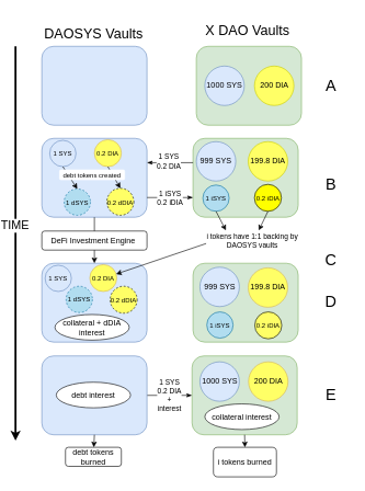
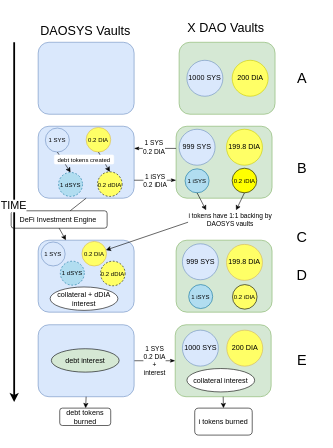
  <mxCell id="0" />
  <mxCell id="1" parent="0" />
  <mxCell id="2" value="" style="rounded=1;whiteSpace=wrap;html=1;fillColor=#dae8fc;strokeColor=#6c8ebf;" vertex="1" parent="1"><mxGeometry x="60" y="400" width="160" height="120" as="geometry" /></mxCell>
  <mxCell id="3" value="" style="rounded=1;whiteSpace=wrap;html=1;fillColor=#d5e8d4;strokeColor=#82b366;" vertex="1" parent="1"><mxGeometry x="290" y="400" width="160" height="120" as="geometry" /></mxCell>
  <mxCell id="4" value="" style="rounded=1;whiteSpace=wrap;html=1;fillColor=#dae8fc;strokeColor=#6c8ebf;" vertex="1" parent="1"><mxGeometry x="60" y="210" width="160" height="120" as="geometry" /></mxCell>
  <mxCell id="5" value="" style="rounded=1;whiteSpace=wrap;html=1;fillColor=#d5e8d4;strokeColor=#82b366;" vertex="1" parent="1"><mxGeometry x="290" y="210" width="160" height="120" as="geometry" /></mxCell>
  <mxCell id="6" value="199.8 DIA" style="ellipse;whiteSpace=wrap;html=1;aspect=fixed;fillColor=#FFFF66;strokeColor=#d6b656;strokeWidth=1;" vertex="1" parent="1"><mxGeometry x="374" y="407" width="60" height="60" as="geometry" /></mxCell>
  <mxCell id="7" value="999 SYS" style="ellipse;whiteSpace=wrap;html=1;aspect=fixed;fillColor=#dae8fc;strokeColor=#6c8ebf;strokeWidth=1;" vertex="1" parent="1"><mxGeometry x="295" y="215" width="60" height="60" as="geometry" /></mxCell>
  <mxCell id="8" value="" style="endArrow=classicThin;html=1;rounded=0;exitX=0;exitY=0.308;exitDx=0;exitDy=0;exitPerimeter=0;strokeColor=#000000;strokeWidth=1;endFill=1;" edge="1" parent="1" source="5"><mxGeometry width="50" height="50" relative="1" as="geometry"><mxPoint x="300" y="238" as="sourcePoint" /><mxPoint x="220" y="247" as="targetPoint" /></mxGeometry></mxCell>
  <mxCell id="9" value="1 SYS&lt;br&gt;0.2 DIA" style="edgeLabel;html=1;align=center;verticalAlign=middle;resizable=0;points=[];fontColor=#000000;" vertex="1" connectable="0" parent="8"><mxGeometry x="0.043" y="-2" relative="1" as="geometry"><mxPoint as="offset" /></mxGeometry></mxCell>
  <mxCell id="10" value="" style="endArrow=classicThin;html=1;rounded=0;exitX=1;exitY=0.75;exitDx=0;exitDy=0;entryX=0;entryY=0.75;entryDx=0;entryDy=0;strokeColor=#000000;strokeWidth=1;endFill=1;" edge="1" parent="1" source="4" target="5"><mxGeometry width="50" height="50" relative="1" as="geometry"><mxPoint x="240" y="360" as="sourcePoint" /><mxPoint x="290" y="310" as="targetPoint" /></mxGeometry></mxCell>
  <mxCell id="11" value="1 iSYS&lt;br&gt;0.2 iDIA" style="edgeLabel;html=1;align=center;verticalAlign=middle;resizable=0;points=[];fontColor=#000000;" vertex="1" connectable="0" parent="10"><mxGeometry x="-0.025" y="1" relative="1" as="geometry"><mxPoint y="1" as="offset" /></mxGeometry></mxCell>
  <mxCell id="12" value="1 SYS&lt;br&gt;0.2 DIA&lt;br&gt;+&lt;br&gt;interest" style="endArrow=classicThin;html=1;rounded=0;exitX=1;exitY=0.5;exitDx=0;exitDy=0;strokeWidth=1;strokeColor=#000000;entryX=0;entryY=0.5;entryDx=0;entryDy=0;endFill=1;" edge="1" parent="1" source="21" target="18"><mxGeometry width="50" height="50" relative="1" as="geometry"><mxPoint x="240" y="440" as="sourcePoint" /><mxPoint x="280" y="570" as="targetPoint" /></mxGeometry></mxCell>
  <mxCell id="13" value="999&amp;nbsp;SYS" style="ellipse;whiteSpace=wrap;html=1;aspect=fixed;fillColor=#dae8fc;strokeColor=#6c8ebf;strokeWidth=1;" vertex="1" parent="1"><mxGeometry x="300.5" y="406" width="60" height="60" as="geometry" /></mxCell>
  <mxCell id="14" value="199.8 DIA" style="ellipse;whiteSpace=wrap;html=1;aspect=fixed;fillColor=#FFFF66;strokeColor=#CCCC00;strokeWidth=1;" vertex="1" parent="1"><mxGeometry x="374" y="215" width="60" height="60" as="geometry" /></mxCell>
- <mxCell id="15" value="DeFi Investment Engine&amp;nbsp;" style="rounded=1;whiteSpace=wrap;html=1;fillColor=#FFFFFF;strokeColor=#000000;" vertex="1" parent="1"><mxGeometry x="60" y="351" width="160" height="29" as="geometry" /></mxCell>
+ <mxCell id="15" value="DeFi Investment Engine&amp;nbsp;" style="rounded=1;whiteSpace=wrap;html=1;fillColor=#FFFFFF;strokeColor=#000000;" vertex="1" parent="1"><mxGeometry x="15" y="351" width="160" height="29" as="geometry" /></mxCell>
  <mxCell id="16" value="" style="endArrow=classic;html=1;rounded=0;exitX=0.5;exitY=1;exitDx=0;exitDy=0;" edge="1" parent="1" source="15" target="2"><mxGeometry width="50" height="50" relative="1" as="geometry"><mxPoint x="260" y="480" as="sourcePoint" /><mxPoint x="310" y="430" as="targetPoint" /></mxGeometry></mxCell>
  <mxCell id="17" value="collateral + dDIA&lt;br&gt;interest" style="ellipse;whiteSpace=wrap;html=1;fillColor=#FFFFFF;strokeColor=#000000;" vertex="1" parent="1"><mxGeometry x="80" y="478" width="113" height="39" as="geometry" /></mxCell>
  <mxCell id="18" value="" style="rounded=1;whiteSpace=wrap;html=1;fillColor=#d5e8d4;strokeColor=#82b366;" vertex="1" parent="1"><mxGeometry x="288.5" y="541" width="160" height="120" as="geometry" /></mxCell>
  <mxCell id="19" value="1000 SYS" style="ellipse;whiteSpace=wrap;html=1;aspect=fixed;fillColor=#dae8fc;strokeColor=#6c8ebf;strokeWidth=1;" vertex="1" parent="1"><mxGeometry x="300.5" y="550" width="60" height="60" as="geometry" /></mxCell>
  <mxCell id="20" value="200 DIA" style="ellipse;whiteSpace=wrap;html=1;aspect=fixed;fillColor=#FFFF66;strokeColor=#d6b656;strokeWidth=1;" vertex="1" parent="1"><mxGeometry x="374.5" y="550" width="60" height="60" as="geometry" /></mxCell>
  <mxCell id="21" value="" style="rounded=1;whiteSpace=wrap;html=1;fillColor=#dae8fc;strokeColor=#6c8ebf;" vertex="1" parent="1"><mxGeometry x="60" y="541" width="160" height="120" as="geometry" /></mxCell>
  <mxCell id="22" value="" style="endArrow=classic;html=1;rounded=0;strokeWidth=3;" edge="1" parent="1"><mxGeometry width="50" height="50" relative="1" as="geometry"><mxPoint x="20" y="70" as="sourcePoint" /><mxPoint x="20" y="670" as="targetPoint" /></mxGeometry></mxCell>
  <mxCell id="23" value="&lt;font style=&quot;font-size: 18px;&quot;&gt;TIME&lt;/font&gt;" style="edgeLabel;html=1;align=center;verticalAlign=middle;resizable=0;points=[];" vertex="1" connectable="0" parent="22"><mxGeometry x="-0.094" y="-2" relative="1" as="geometry"><mxPoint as="offset" /></mxGeometry></mxCell>
  <mxCell id="24" value="&lt;font style=&quot;font-size: 10px;&quot;&gt;0.2 iDIA&lt;/font&gt;" style="ellipse;whiteSpace=wrap;html=1;aspect=fixed;fillColor=#FFFF00;strokeColor=#000000;fontColor=#000000;strokeWidth=1;" vertex="1" parent="1"><mxGeometry x="383.5" y="280" width="41" height="41" as="geometry" /></mxCell>
  <mxCell id="25" value="&lt;font style=&quot;font-size: 10px;&quot;&gt;1 iSYS&lt;/font&gt;" style="ellipse;whiteSpace=wrap;html=1;aspect=fixed;fillColor=#b1ddf0;strokeColor=#10739e;strokeWidth=1;" vertex="1" parent="1"><mxGeometry x="305" y="281" width="40" height="40" as="geometry" /></mxCell>
  <mxCell id="26" value="&lt;font style=&quot;font-size: 10px;&quot;&gt;1 iSYS&lt;/font&gt;" style="ellipse;whiteSpace=wrap;html=1;aspect=fixed;fillColor=#b1ddf0;strokeColor=#10739e;strokeWidth=1;" vertex="1" parent="1"><mxGeometry x="311" y="474" width="40" height="40" as="geometry" /></mxCell>
  <mxCell id="27" value="&lt;font style=&quot;font-size: 10px;&quot;&gt;0.2 iDIA&lt;/font&gt;" style="ellipse;whiteSpace=wrap;html=1;aspect=fixed;fillColor=#FFFF66;strokeColor=#000000;fontColor=#000000;strokeWidth=1;" vertex="1" parent="1"><mxGeometry x="384" y="474" width="41" height="41" as="geometry" /></mxCell>
  <mxCell id="28" value="&lt;font style=&quot;font-size: 10px;&quot;&gt;1 SYS&lt;/font&gt;" style="ellipse;whiteSpace=wrap;html=1;aspect=fixed;fillColor=#dae8fc;strokeColor=#6c8ebf;strokeWidth=1;" vertex="1" parent="1"><mxGeometry x="72" y="213" width="40" height="40" as="geometry" /></mxCell>
  <mxCell id="29" value="&lt;font style=&quot;font-size: 10px;&quot;&gt;0.2 DIA&lt;/font&gt;" style="ellipse;whiteSpace=wrap;html=1;aspect=fixed;fillColor=#FFFF66;strokeColor=#d6b656;strokeWidth=1;" vertex="1" parent="1"><mxGeometry x="140" y="212" width="41" height="41" as="geometry" /></mxCell>
  <mxCell id="30" value="&lt;font style=&quot;font-size: 10px;&quot;&gt;1 SYS&lt;/font&gt;" style="ellipse;whiteSpace=wrap;html=1;aspect=fixed;fillColor=#dae8fc;strokeColor=#6c8ebf;strokeWidth=1;" vertex="1" parent="1"><mxGeometry x="65" y="403" width="40" height="40" as="geometry" /></mxCell>
  <mxCell id="31" value="&lt;font style=&quot;font-size: 10px;&quot;&gt;0.2 DIA&lt;/font&gt;" style="ellipse;whiteSpace=wrap;html=1;aspect=fixed;fillColor=#FFFF66;strokeColor=#d6b656;strokeWidth=1;" vertex="1" parent="1"><mxGeometry x="133" y="402" width="41" height="41" as="geometry" /></mxCell>
  <mxCell id="32" value="&lt;font style=&quot;font-size: 21px;&quot; color=&quot;#000000&quot;&gt;DAOSYS Vaults&lt;/font&gt;" style="text;html=1;strokeColor=none;fillColor=none;align=center;verticalAlign=middle;whiteSpace=wrap;rounded=0;fontSize=24;fontColor=#009900;" vertex="1" parent="1"><mxGeometry x="58.5" y="20" width="160" height="60" as="geometry" /></mxCell>
  <mxCell id="33" value="&lt;font style=&quot;font-size: 21px;&quot; color=&quot;#000000&quot;&gt;X DAO Vaults&amp;nbsp;&lt;/font&gt;" style="text;html=1;strokeColor=none;fillColor=none;align=center;verticalAlign=middle;whiteSpace=wrap;rounded=0;fontSize=24;fontColor=#009900;" vertex="1" parent="1"><mxGeometry x="295" y="30" width="161.5" height="30" as="geometry" /></mxCell>
  <mxCell id="34" value="" style="endArrow=classic;html=1;rounded=0;strokeColor=#000000;strokeWidth=1;fontSize=11;fontColor=#000000;exitX=0.5;exitY=1;exitDx=0;exitDy=0;" edge="1" parent="1" source="25"><mxGeometry width="50" height="50" relative="1" as="geometry"><mxPoint x="340" y="350" as="sourcePoint" /><mxPoint x="340" y="350" as="targetPoint" /></mxGeometry></mxCell>
  <mxCell id="35" value="" style="endArrow=classic;html=1;rounded=0;strokeColor=#000000;strokeWidth=1;fontSize=11;fontColor=#000000;exitX=0.5;exitY=1;exitDx=0;exitDy=0;" edge="1" parent="1" source="24"><mxGeometry width="50" height="50" relative="1" as="geometry"><mxPoint x="440" y="390" as="sourcePoint" /><mxPoint x="390" y="350" as="targetPoint" /></mxGeometry></mxCell>
  <mxCell id="36" value="i tokens have 1:1 backing by DAOSYS vaults" style="text;html=1;strokeColor=none;fillColor=none;align=center;verticalAlign=middle;whiteSpace=wrap;rounded=0;fontSize=11;fontColor=#000000;" vertex="1" parent="1"><mxGeometry x="308" y="351" width="145" height="30" as="geometry" /></mxCell>
  <mxCell id="37" value="" style="endArrow=classic;html=1;rounded=0;strokeColor=#000000;strokeWidth=1;fontSize=11;fontColor=#000000;entryX=0.976;entryY=0.354;entryDx=0;entryDy=0;entryPerimeter=0;" edge="1" parent="1" target="31"><mxGeometry width="50" height="50" relative="1" as="geometry"><mxPoint x="310" y="370" as="sourcePoint" /><mxPoint x="320" y="360" as="targetPoint" /></mxGeometry></mxCell>
  <mxCell id="38" value="&lt;font style=&quot;font-size: 24px;&quot;&gt;C&lt;/font&gt;" style="text;html=1;strokeColor=none;fillColor=none;align=center;verticalAlign=middle;whiteSpace=wrap;rounded=0;fontSize=11;fontColor=#000000;" vertex="1" parent="1"><mxGeometry x="470" y="380" width="60" height="30" as="geometry" /></mxCell>
  <mxCell id="39" value="&lt;font style=&quot;font-size: 24px;&quot;&gt;D&lt;/font&gt;" style="text;html=1;strokeColor=none;fillColor=none;align=center;verticalAlign=middle;whiteSpace=wrap;rounded=0;fontSize=11;fontColor=#000000;" vertex="1" parent="1"><mxGeometry x="470" y="444" width="60" height="30" as="geometry" /></mxCell>
  <mxCell id="40" value="&lt;font style=&quot;font-size: 24px;&quot;&gt;E&lt;/font&gt;" style="text;html=1;strokeColor=none;fillColor=none;align=center;verticalAlign=middle;whiteSpace=wrap;rounded=0;fontSize=11;fontColor=#000000;" vertex="1" parent="1"><mxGeometry x="470" y="586" width="60" height="30" as="geometry" /></mxCell>
  <mxCell id="41" value="&lt;font style=&quot;font-size: 10px;&quot;&gt;0.2 dDIA&lt;/font&gt;" style="ellipse;whiteSpace=wrap;html=1;aspect=fixed;fillColor=#FFFF66;strokeColor=#000000;dashed=1;" vertex="1" parent="1"><mxGeometry x="164" y="435" width="41" height="41" as="geometry" /></mxCell>
  <mxCell id="42" value="&lt;font style=&quot;font-size: 10px;&quot;&gt;1 dSYS&lt;/font&gt;" style="ellipse;whiteSpace=wrap;html=1;aspect=fixed;fillColor=#b1ddf0;strokeColor=#10739e;dashed=1;" vertex="1" parent="1"><mxGeometry x="97" y="435" width="40" height="40" as="geometry" /></mxCell>
- <mxCell id="43" value="debt interest" style="ellipse;whiteSpace=wrap;html=1;fillColor=#FFFFFF;strokeColor=#000000;" vertex="1" parent="1"><mxGeometry x="82" y="581" width="113" height="39" as="geometry" /></mxCell>
+ <mxCell id="43" value="debt interest" style="ellipse;whiteSpace=wrap;html=1;fillColor=#d5e8d4;strokeColor=#000000;" vertex="1" parent="1"><mxGeometry x="82" y="581" width="113" height="39" as="geometry" /></mxCell>
  <mxCell id="44" value="collateral interest" style="ellipse;whiteSpace=wrap;html=1;fillColor=#FFFFFF;strokeColor=#000000;" vertex="1" parent="1"><mxGeometry x="308" y="614" width="113" height="39" as="geometry" /></mxCell>
  <mxCell id="45" value="debt tokens burned" style="rounded=1;whiteSpace=wrap;html=1;fillColor=#FFFFFF;strokeColor=#000000;" vertex="1" parent="1"><mxGeometry x="96" y="680" width="85" height="29" as="geometry" /></mxCell>
  <mxCell id="46" value="i tokens burned" style="rounded=1;whiteSpace=wrap;html=1;fillColor=#FFFFFF;strokeColor=#000000;" vertex="1" parent="1"><mxGeometry x="321.06" y="680" width="95.88" height="45" as="geometry" /></mxCell>
  <mxCell id="47" value="" style="endArrow=classic;html=1;rounded=0;strokeColor=#000000;strokeWidth=1;fontSize=24;fontColor=#000000;exitX=0.5;exitY=1;exitDx=0;exitDy=0;" edge="1" parent="1" source="21" target="45"><mxGeometry width="50" height="50" relative="1" as="geometry"><mxPoint x="210" y="780" as="sourcePoint" /><mxPoint x="260" y="730" as="targetPoint" /></mxGeometry></mxCell>
  <mxCell id="48" value="" style="endArrow=classic;html=1;rounded=0;strokeColor=#000000;strokeWidth=1;fontSize=24;fontColor=#000000;exitX=0.5;exitY=1;exitDx=0;exitDy=0;entryX=0.5;entryY=0;entryDx=0;entryDy=0;" edge="1" parent="1" source="18" target="46"><mxGeometry width="50" height="50" relative="1" as="geometry"><mxPoint x="410" y="770" as="sourcePoint" /><mxPoint x="460" y="720" as="targetPoint" /></mxGeometry></mxCell>
  <mxCell id="49" value="&lt;span style=&quot;font-size: 24px;&quot;&gt;B&lt;/span&gt;" style="text;html=1;strokeColor=none;fillColor=none;align=center;verticalAlign=middle;whiteSpace=wrap;rounded=0;fontSize=11;fontColor=#000000;" vertex="1" parent="1"><mxGeometry x="470" y="265" width="60" height="30" as="geometry" /></mxCell>
  <mxCell id="50" value="&lt;font style=&quot;font-size: 10px;&quot;&gt;1 dSYS&lt;/font&gt;" style="ellipse;whiteSpace=wrap;html=1;aspect=fixed;fillColor=#b1ddf0;strokeColor=#10739e;dashed=1;" vertex="1" parent="1"><mxGeometry x="94" y="287" width="40" height="40" as="geometry" /></mxCell>
  <mxCell id="51" value="&lt;font style=&quot;font-size: 10px;&quot;&gt;0.2 dDIA&lt;/font&gt;" style="ellipse;whiteSpace=wrap;html=1;aspect=fixed;fillColor=#FFFF66;strokeColor=#000000;dashed=1;" vertex="1" parent="1"><mxGeometry x="159" y="286" width="41" height="41" as="geometry" /></mxCell>
  <mxCell id="52" value="" style="endArrow=classic;html=1;rounded=0;strokeColor=#000000;strokeWidth=1;fontSize=12;fontColor=#000000;exitX=0.5;exitY=1;exitDx=0;exitDy=0;entryX=0.5;entryY=0;entryDx=0;entryDy=0;" edge="1" parent="1" source="28" target="50"><mxGeometry width="50" height="50" relative="1" as="geometry"><mxPoint x="100" y="300" as="sourcePoint" /><mxPoint x="150" y="250" as="targetPoint" /></mxGeometry></mxCell>
  <mxCell id="53" value="" style="endArrow=classic;html=1;rounded=0;strokeColor=#000000;strokeWidth=1;fontSize=12;fontColor=#000000;exitX=0.5;exitY=1;exitDx=0;exitDy=0;entryX=0.5;entryY=0;entryDx=0;entryDy=0;" edge="1" parent="1" source="29" target="51"><mxGeometry width="50" height="50" relative="1" as="geometry"><mxPoint x="95" y="265" as="sourcePoint" /><mxPoint x="127" y="291" as="targetPoint" /></mxGeometry></mxCell>
  <mxCell id="54" value="&lt;font style=&quot;font-size: 10px;&quot;&gt;debt tokens created&lt;/font&gt;" style="rounded=1;whiteSpace=wrap;html=1;strokeColor=#FFFFFF;fontSize=12;fontColor=#000000;fillColor=#FFFFFF;" vertex="1" parent="1"><mxGeometry x="87" y="258" width="99" height="15" as="geometry" /></mxCell>
  <mxCell id="55" value="" style="endArrow=none;html=1;rounded=0;strokeColor=#000000;strokeWidth=1;fontSize=10;fontColor=#000000;exitX=0.5;exitY=1;exitDx=0;exitDy=0;" edge="1" parent="1" source="4" target="15"><mxGeometry width="50" height="50" relative="1" as="geometry"><mxPoint x="230" y="380" as="sourcePoint" /><mxPoint x="280" y="330" as="targetPoint" /></mxGeometry></mxCell>
  <mxCell id="56" value="" style="rounded=1;whiteSpace=wrap;html=1;fillColor=#dae8fc;strokeColor=#6c8ebf;" vertex="1" parent="1"><mxGeometry x="60" y="70" width="160" height="120" as="geometry" /></mxCell>
  <mxCell id="57" value="" style="rounded=1;whiteSpace=wrap;html=1;fillColor=#d5e8d4;strokeColor=#82b366;" vertex="1" parent="1"><mxGeometry x="295" y="70" width="160" height="120" as="geometry" /></mxCell>
  <mxCell id="58" value="1000 SYS" style="ellipse;whiteSpace=wrap;html=1;aspect=fixed;fillColor=#dae8fc;strokeColor=#6c8ebf;strokeWidth=1;" vertex="1" parent="1"><mxGeometry x="308" y="100" width="60" height="60" as="geometry" /></mxCell>
  <mxCell id="59" value="200 DIA" style="ellipse;whiteSpace=wrap;html=1;aspect=fixed;fillColor=#FFFF66;strokeColor=#CCCC00;strokeWidth=1;" vertex="1" parent="1"><mxGeometry x="383.5" y="100" width="60" height="60" as="geometry" /></mxCell>
  <mxCell id="60" value="&lt;span style=&quot;font-size: 24px;&quot;&gt;A&lt;/span&gt;" style="text;html=1;strokeColor=none;fillColor=none;align=center;verticalAlign=middle;whiteSpace=wrap;rounded=0;fontSize=11;fontColor=#000000;" vertex="1" parent="1"><mxGeometry x="470" y="115" width="60" height="30" as="geometry" /></mxCell>
